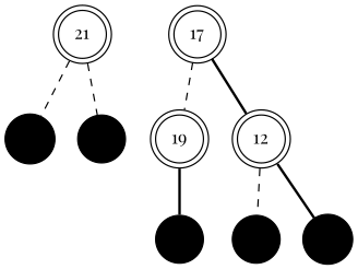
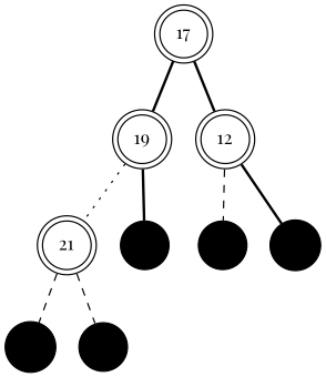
  graph {
    fontname="Playfair Display"
    node [fontname="Playfair Display" ordering=out shape=circle color=black fillcolor=black style=filled]
    edge [fontname="Playfair Display" style=bold]
    21 [shape=doublecircle color="" fillcolor="" style=""]
    e4
    e5
    17 [shape=doublecircle color="" fillcolor="" style=""]
    19 [shape=doublecircle color="" fillcolor="" style=""]
    12 [shape=doublecircle color="" fillcolor="" style=""]
    e3
    e1
    e2
    21 -- e4 [style=dashed]
    21 -- e5 [style=dashed]
-   17 -- 19 [style=dashed]
+   17 -- 19
    17 -- 12
+   19 -- 21 [style=dotted]
    19 -- e3
    12 -- e1 [style=dashed]
    12 -- e2
  }
